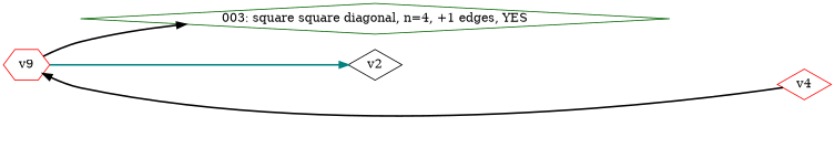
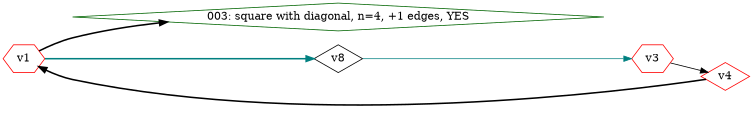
  digraph {
    rankdir=LR
    node [color=red shape=diamond]
    edge [color=black style=bold]
-   n1 [color=darkgreen label="003: square square diagonal, n=4, +1 edges, YES"]
-   v1 [shape=hexagon label=v9]
-   v2 [color=black]
+   n1 [color=darkgreen label="003: square with diagonal, n=4, +1 edges, YES"]
+   v1 [shape=hexagon]
+   v2 [color=black label=v8]
+   v3 [shape=hexagon]
    v4
    v1 -> n1
    v1 -> v2 [color=teal]
+   v2 -> v3 [color=teal style=solid]
+   v3 -> v4 [style=solid]
    v4 -> v1
  }
